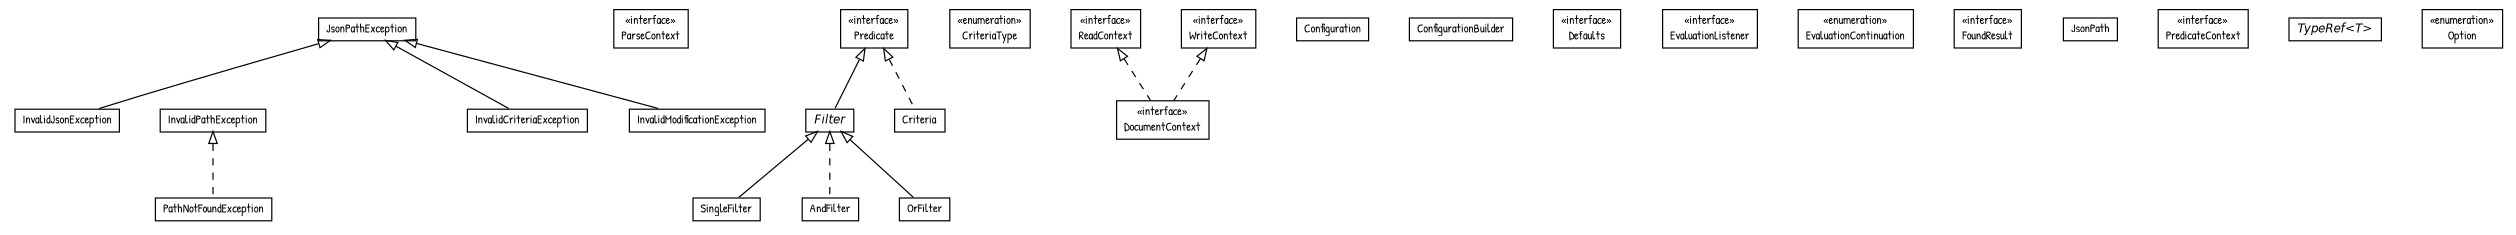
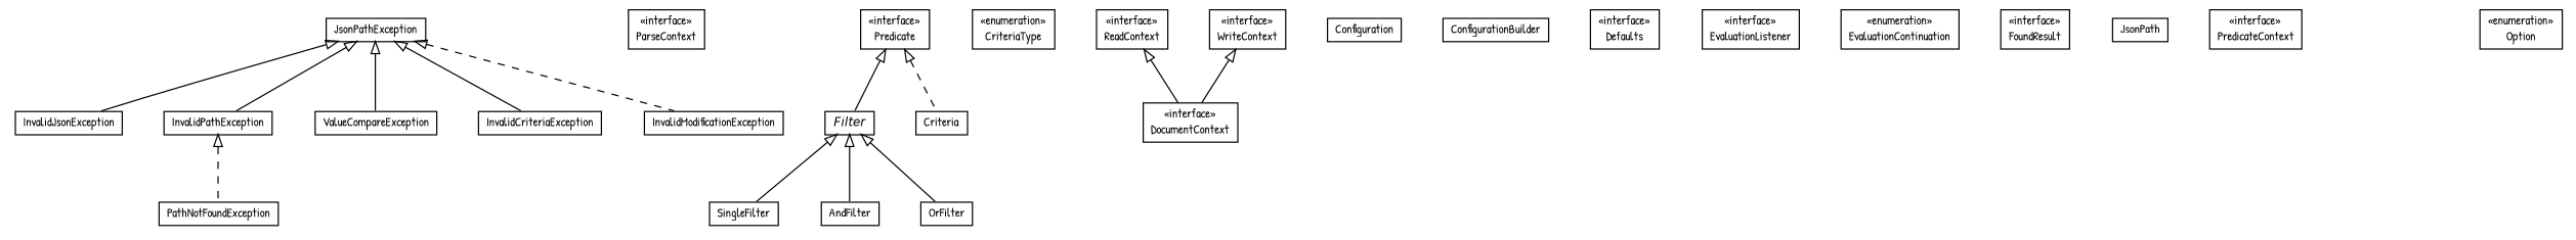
  digraph {
    fontname="Patrick Hand"
    nodesep=0.25
    ranksep=0.5
    node [fontcolor=black fontname="Patrick Hand" fontsize=10.0 shape=plaintext]
    edge [arrowtail=empty dir=back fontname="Patrick Hand" fontsize=10 headport=p labelfontname=Helvetica labelfontsize=10 tailport=p]
    n1 [label=<<table title="net.trajano.doxdb.jsonpath.JsonPathException" border="0" cellborder="1" cellspacing="0" cellpadding="2" port="p" href="./JsonPathException.html"> 		<tr><td><table border="0" cellspacing="0" cellpadding="1"> <tr><td align="center" balign="center"> JsonPathException </td></tr> 		</table></td></tr> 		</table>>]
    n2 [label=<<table title="net.trajano.doxdb.jsonpath.InvalidJsonException" border="0" cellborder="1" cellspacing="0" cellpadding="2" port="p" href="./InvalidJsonException.html"> 		<tr><td><table border="0" cellspacing="0" cellpadding="1"> <tr><td align="center" balign="center"> InvalidJsonException </td></tr> 		</table></td></tr> 		</table>>]
    n3 [label=<<table title="net.trajano.doxdb.jsonpath.InvalidPathException" border="0" cellborder="1" cellspacing="0" cellpadding="2" port="p" href="./InvalidPathException.html"> 		<tr><td><table border="0" cellspacing="0" cellpadding="1"> <tr><td align="center" balign="center"> InvalidPathException </td></tr> 		</table></td></tr> 		</table>>]
+   n4 [label=<<table title="net.trajano.doxdb.jsonpath.ValueCompareException" border="0" cellborder="1" cellspacing="0" cellpadding="2" port="p" href="./ValueCompareException.html"> 		<tr><td><table border="0" cellspacing="0" cellpadding="1"> <tr><td align="center" balign="center"> ValueCompareException </td></tr> 		</table></td></tr> 		</table>>]
    n5 [label=<<table title="net.trajano.doxdb.jsonpath.InvalidCriteriaException" border="0" cellborder="1" cellspacing="0" cellpadding="2" port="p" href="./InvalidCriteriaException.html"> 		<tr><td><table border="0" cellspacing="0" cellpadding="1"> <tr><td align="center" balign="center"> InvalidCriteriaException </td></tr> 		</table></td></tr> 		</table>>]
    n6 [label=<<table title="net.trajano.doxdb.jsonpath.InvalidModificationException" border="0" cellborder="1" cellspacing="0" cellpadding="2" port="p" href="./InvalidModificationException.html"> 		<tr><td><table border="0" cellspacing="0" cellpadding="1"> <tr><td align="center" balign="center"> InvalidModificationException </td></tr> 		</table></td></tr> 		</table>>]
    n7 [label=<<table title="net.trajano.doxdb.jsonpath.PathNotFoundException" border="0" cellborder="1" cellspacing="0" cellpadding="2" port="p" href="./PathNotFoundException.html"> 		<tr><td><table border="0" cellspacing="0" cellpadding="1"> <tr><td align="center" balign="center"> PathNotFoundException </td></tr> 		</table></td></tr> 		</table>>]
    n8 [label=<<table title="net.trajano.doxdb.jsonpath.ParseContext" border="0" cellborder="1" cellspacing="0" cellpadding="2" port="p" href="./ParseContext.html"> 		<tr><td><table border="0" cellspacing="0" cellpadding="1"> <tr><td align="center" balign="center"> &#171;interface&#187; </td></tr> <tr><td align="center" balign="center"> ParseContext </td></tr> 		</table></td></tr> 		</table>>]
    n9 [label=<<table title="net.trajano.doxdb.jsonpath.Filter" border="0" cellborder="1" cellspacing="0" cellpadding="2" port="p" href="./Filter.html"> 		<tr><td><table border="0" cellspacing="0" cellpadding="1"> <tr><td align="center" balign="center"><font face="Helvetica-Oblique"> Filter </font></td></tr> 		</table></td></tr> 		</table>>]
    n10 [label=<<table title="net.trajano.doxdb.jsonpath.Filter.SingleFilter" border="0" cellborder="1" cellspacing="0" cellpadding="2" port="p" href="./Filter.SingleFilter.html"> 		<tr><td><table border="0" cellspacing="0" cellpadding="1"> <tr><td align="center" balign="center"> SingleFilter </td></tr> 		</table></td></tr> 		</table>>]
    n11 [label=<<table title="net.trajano.doxdb.jsonpath.Filter.AndFilter" border="0" cellborder="1" cellspacing="0" cellpadding="2" port="p" href="./Filter.AndFilter.html"> 		<tr><td><table border="0" cellspacing="0" cellpadding="1"> <tr><td align="center" balign="center"> AndFilter </td></tr> 		</table></td></tr> 		</table>>]
    n12 [label=<<table title="net.trajano.doxdb.jsonpath.Filter.OrFilter" border="0" cellborder="1" cellspacing="0" cellpadding="2" port="p" href="./Filter.OrFilter.html"> 		<tr><td><table border="0" cellspacing="0" cellpadding="1"> <tr><td align="center" balign="center"> OrFilter </td></tr> 		</table></td></tr> 		</table>>]
    n13 [label=<<table title="net.trajano.doxdb.jsonpath.Criteria" border="0" cellborder="1" cellspacing="0" cellpadding="2" port="p" href="./Criteria.html"> 		<tr><td><table border="0" cellspacing="0" cellpadding="1"> <tr><td align="center" balign="center"> Criteria </td></tr> 		</table></td></tr> 		</table>>]
    n14 [label=<<table title="net.trajano.doxdb.jsonpath.Criteria.CriteriaType" border="0" cellborder="1" cellspacing="0" cellpadding="2" port="p" href="./Criteria.CriteriaType.html"> 		<tr><td><table border="0" cellspacing="0" cellpadding="1"> <tr><td align="center" balign="center"> &#171;enumeration&#187; </td></tr> <tr><td align="center" balign="center"> CriteriaType </td></tr> 		</table></td></tr> 		</table>>]
    n15 [label=<<table title="net.trajano.doxdb.jsonpath.DocumentContext" border="0" cellborder="1" cellspacing="0" cellpadding="2" port="p" href="./DocumentContext.html"> 		<tr><td><table border="0" cellspacing="0" cellpadding="1"> <tr><td align="center" balign="center"> &#171;interface&#187; </td></tr> <tr><td align="center" balign="center"> DocumentContext </td></tr> 		</table></td></tr> 		</table>>]
    n16 [label=<<table title="net.trajano.doxdb.jsonpath.Configuration" border="0" cellborder="1" cellspacing="0" cellpadding="2" port="p" href="./Configuration.html"> 		<tr><td><table border="0" cellspacing="0" cellpadding="1"> <tr><td align="center" balign="center"> Configuration </td></tr> 		</table></td></tr> 		</table>>]
    n17 [label=<<table title="net.trajano.doxdb.jsonpath.Configuration.ConfigurationBuilder" border="0" cellborder="1" cellspacing="0" cellpadding="2" port="p" href="./Configuration.ConfigurationBuilder.html"> 		<tr><td><table border="0" cellspacing="0" cellpadding="1"> <tr><td align="center" balign="center"> ConfigurationBuilder </td></tr> 		</table></td></tr> 		</table>>]
    n18 [label=<<table title="net.trajano.doxdb.jsonpath.Configuration.Defaults" border="0" cellborder="1" cellspacing="0" cellpadding="2" port="p" href="./Configuration.Defaults.html"> 		<tr><td><table border="0" cellspacing="0" cellpadding="1"> <tr><td align="center" balign="center"> &#171;interface&#187; </td></tr> <tr><td align="center" balign="center"> Defaults </td></tr> 		</table></td></tr> 		</table>>]
    n19 [label=<<table title="net.trajano.doxdb.jsonpath.EvaluationListener" border="0" cellborder="1" cellspacing="0" cellpadding="2" port="p" href="./EvaluationListener.html"> 		<tr><td><table border="0" cellspacing="0" cellpadding="1"> <tr><td align="center" balign="center"> &#171;interface&#187; </td></tr> <tr><td align="center" balign="center"> EvaluationListener </td></tr> 		</table></td></tr> 		</table>>]
    n20 [label=<<table title="net.trajano.doxdb.jsonpath.EvaluationListener.EvaluationContinuation" border="0" cellborder="1" cellspacing="0" cellpadding="2" port="p" href="./EvaluationListener.EvaluationContinuation.html"> 		<tr><td><table border="0" cellspacing="0" cellpadding="1"> <tr><td align="center" balign="center"> &#171;enumeration&#187; </td></tr> <tr><td align="center" balign="center"> EvaluationContinuation </td></tr> 		</table></td></tr> 		</table>>]
    n21 [label=<<table title="net.trajano.doxdb.jsonpath.EvaluationListener.FoundResult" border="0" cellborder="1" cellspacing="0" cellpadding="2" port="p" href="./EvaluationListener.FoundResult.html"> 		<tr><td><table border="0" cellspacing="0" cellpadding="1"> <tr><td align="center" balign="center"> &#171;interface&#187; </td></tr> <tr><td align="center" balign="center"> FoundResult </td></tr> 		</table></td></tr> 		</table>>]
    n22 [label=<<table title="net.trajano.doxdb.jsonpath.ReadContext" border="0" cellborder="1" cellspacing="0" cellpadding="2" port="p" href="./ReadContext.html"> 		<tr><td><table border="0" cellspacing="0" cellpadding="1"> <tr><td align="center" balign="center"> &#171;interface&#187; </td></tr> <tr><td align="center" balign="center"> ReadContext </td></tr> 		</table></td></tr> 		</table>>]
    n23 [label=<<table title="net.trajano.doxdb.jsonpath.JsonPath" border="0" cellborder="1" cellspacing="0" cellpadding="2" port="p" href="./JsonPath.html"> 		<tr><td><table border="0" cellspacing="0" cellpadding="1"> <tr><td align="center" balign="center"> JsonPath </td></tr> 		</table></td></tr> 		</table>>]
    n24 [label=<<table title="net.trajano.doxdb.jsonpath.WriteContext" border="0" cellborder="1" cellspacing="0" cellpadding="2" port="p" href="./WriteContext.html"> 		<tr><td><table border="0" cellspacing="0" cellpadding="1"> <tr><td align="center" balign="center"> &#171;interface&#187; </td></tr> <tr><td align="center" balign="center"> WriteContext </td></tr> 		</table></td></tr> 		</table>>]
    n25 [label=<<table title="net.trajano.doxdb.jsonpath.Predicate" border="0" cellborder="1" cellspacing="0" cellpadding="2" port="p" href="./Predicate.html"> 		<tr><td><table border="0" cellspacing="0" cellpadding="1"> <tr><td align="center" balign="center"> &#171;interface&#187; </td></tr> <tr><td align="center" balign="center"> Predicate </td></tr> 		</table></td></tr> 		</table>>]
    n26 [label=<<table title="net.trajano.doxdb.jsonpath.Predicate.PredicateContext" border="0" cellborder="1" cellspacing="0" cellpadding="2" port="p" href="./Predicate.PredicateContext.html"> 		<tr><td><table border="0" cellspacing="0" cellpadding="1"> <tr><td align="center" balign="center"> &#171;interface&#187; </td></tr> <tr><td align="center" balign="center"> PredicateContext </td></tr> 		</table></td></tr> 		</table>>]
-   n27 [label=<<table title="net.trajano.doxdb.jsonpath.TypeRef" border="0" cellborder="1" cellspacing="0" cellpadding="2" port="p" href="./TypeRef.html"> 		<tr><td><table border="0" cellspacing="0" cellpadding="1"> <tr><td align="center" balign="center"><font face="Helvetica-Oblique"> TypeRef&lt;T&gt; </font></td></tr> 		</table></td></tr> 		</table>>]
    n28 [label=<<table title="net.trajano.doxdb.jsonpath.Option" border="0" cellborder="1" cellspacing="0" cellpadding="2" port="p" href="./Option.html"> 		<tr><td><table border="0" cellspacing="0" cellpadding="1"> <tr><td align="center" balign="center"> &#171;enumeration&#187; </td></tr> <tr><td align="center" balign="center"> Option </td></tr> 		</table></td></tr> 		</table>>]
    n1 -> n2
+   n1 -> n3
+   n1 -> n4
    n1 -> n5
-   n1 -> n6
+   n1 -> n6 [style=dashed]
    n3 -> n7 [style=dashed]
    n9 -> n10
-   n9 -> n11 [style=dashed]
+   n9 -> n11
    n9 -> n12
-   n22 -> n15 [style=dashed]
-   n24 -> n15 [style=dashed]
+   n22 -> n15 [style=solid]
+   n24 -> n15 [style=solid]
    n25 -> n9 [style=solid]
    n25 -> n13 [style=dashed]
  }
